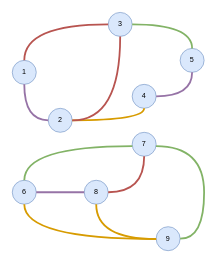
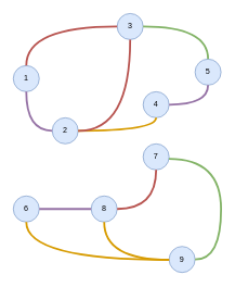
  <mxCell id="0" />
  <mxCell id="1" parent="0" />
  <mxCell id="2" value="3" style="ellipse;whiteSpace=wrap;html=1;aspect=fixed;fillColor=#dae8fc;strokeColor=#6c8ebf;" vertex="1" parent="1"><mxGeometry x="180" y="20" width="40" height="40" as="geometry" /></mxCell>
  <mxCell id="3" value="4" style="ellipse;whiteSpace=wrap;html=1;aspect=fixed;fillColor=#dae8fc;strokeColor=#6c8ebf;" vertex="1" parent="1"><mxGeometry x="220" y="140" width="40" height="40" as="geometry" /></mxCell>
- <mxCell id="4" value="5" style="ellipse;whiteSpace=wrap;html=1;aspect=fixed;fillColor=#dae8fc;strokeColor=#6c8ebf;" vertex="1" parent="1"><mxGeometry x="300" y="80" width="40" height="40" as="geometry" /></mxCell>
+ <mxCell id="4" value="5" style="ellipse;whiteSpace=wrap;html=1;aspect=fixed;fillColor=#dae8fc;strokeColor=#6c8ebf;" vertex="1" parent="1"><mxGeometry x="300" y="90" width="40" height="40" as="geometry" /></mxCell>
  <mxCell id="5" value="1" style="ellipse;whiteSpace=wrap;html=1;aspect=fixed;fillColor=#dae8fc;strokeColor=#6c8ebf;" vertex="1" parent="1"><mxGeometry y="100" width="40" height="40" as="geometry" x="20" /></mxCell>
  <mxCell id="6" value="2" style="ellipse;whiteSpace=wrap;html=1;aspect=fixed;fillColor=#dae8fc;strokeColor=#6c8ebf;" vertex="1" parent="1"><mxGeometry x="80" y="180" width="40" height="40" as="geometry" /></mxCell>
  <mxCell id="7" value="7" style="ellipse;whiteSpace=wrap;html=1;aspect=fixed;fillColor=#dae8fc;strokeColor=#6c8ebf;" vertex="1" parent="1"><mxGeometry x="220" y="220" width="40" height="40" as="geometry" /></mxCell>
  <mxCell id="8" value="8" style="ellipse;whiteSpace=wrap;html=1;aspect=fixed;fillColor=#dae8fc;strokeColor=#6c8ebf;" vertex="1" parent="1"><mxGeometry x="140" y="300" width="40" height="40" as="geometry" /></mxCell>
  <mxCell id="9" value="6" style="ellipse;whiteSpace=wrap;html=1;aspect=fixed;fillColor=#dae8fc;strokeColor=#6c8ebf;" vertex="1" parent="1"><mxGeometry y="300" width="40" height="40" as="geometry" x="20" /></mxCell>
  <mxCell id="10" value="9" style="ellipse;whiteSpace=wrap;html=1;aspect=fixed;fillColor=#dae8fc;strokeColor=#6c8ebf;" vertex="1" parent="1"><mxGeometry x="260" y="377.5" width="40" height="40" as="geometry" /></mxCell>
  <mxCell id="11" value="" style="endArrow=none;html=1;edgeStyle=orthogonalEdgeStyle;curved=1;strokeWidth=3;fillColor=#d5e8d4;strokeColor=#82b366;" edge="1" parent="1" source="2" target="4"><mxGeometry width="50" height="50" relative="1" as="geometry"><mxPoint x="500" y="180" as="sourcePoint" /><mxPoint x="550" y="130" as="targetPoint" /><Array as="points"><mxPoint x="320" y="40" /></Array></mxGeometry></mxCell>
  <mxCell id="12" value="" style="endArrow=none;html=1;edgeStyle=orthogonalEdgeStyle;curved=1;strokeWidth=3;fillColor=#e1d5e7;strokeColor=#9673a6;" edge="1" parent="1" source="3" target="4"><mxGeometry width="50" height="50" relative="1" as="geometry"><mxPoint x="190" y="50" as="sourcePoint" /><mxPoint x="330" y="90" as="targetPoint" /><Array as="points"><mxPoint x="320" y="160" /></Array></mxGeometry></mxCell>
  <mxCell id="13" value="" style="endArrow=none;html=1;edgeStyle=orthogonalEdgeStyle;curved=1;strokeWidth=3;fillColor=#ffe6cc;strokeColor=#d79b00;" edge="1" parent="1" source="3" target="6"><mxGeometry width="50" height="50" relative="1" as="geometry"><mxPoint x="270" y="170" as="sourcePoint" /><mxPoint x="340" y="127.321" as="targetPoint" /><Array as="points"><mxPoint x="240" y="200" /></Array></mxGeometry></mxCell>
  <mxCell id="14" value="" style="endArrow=none;html=1;edgeStyle=orthogonalEdgeStyle;curved=1;strokeWidth=3;fillColor=#f8cecc;strokeColor=#b85450;" edge="1" parent="1" source="2" target="6"><mxGeometry width="50" height="50" relative="1" as="geometry"><mxPoint x="270" y="170" as="sourcePoint" /><mxPoint x="330" y="130" as="targetPoint" /><Array as="points"><mxPoint x="200" y="200" /></Array></mxGeometry></mxCell>
  <mxCell id="15" value="" style="endArrow=none;html=1;edgeStyle=orthogonalEdgeStyle;curved=1;strokeWidth=3;fillColor=#e1d5e7;strokeColor=#9673a6;" edge="1" parent="1" source="6" target="5"><mxGeometry width="50" height="50" relative="1" as="geometry"><mxPoint x="150" y="50" as="sourcePoint" /><mxPoint x="130" y="190" as="targetPoint" /><Array as="points"><mxPoint x="40" y="200" /></Array></mxGeometry></mxCell>
  <mxCell id="16" value="" style="endArrow=none;html=1;edgeStyle=orthogonalEdgeStyle;curved=1;strokeWidth=3;fillColor=#f8cecc;strokeColor=#b85450;" edge="1" parent="1" source="2" target="5"><mxGeometry width="50" height="50" relative="1" as="geometry"><mxPoint x="150" y="50" as="sourcePoint" /><mxPoint x="130" y="190" as="targetPoint" /><Array as="points"><mxPoint x="40" y="40" /></Array></mxGeometry></mxCell>
  <mxCell id="17" value="" style="endArrow=none;html=1;edgeStyle=orthogonalEdgeStyle;curved=1;strokeWidth=3;fillColor=#e1d5e7;strokeColor=#9673a6;" edge="1" parent="1" source="9" target="8"><mxGeometry width="50" height="50" relative="1" as="geometry"><mxPoint x="150" y="10" as="sourcePoint" /><mxPoint x="130" y="150" as="targetPoint" /><Array as="points"><mxPoint x="110" y="320" /><mxPoint x="110" y="320" /></Array></mxGeometry></mxCell>
  <mxCell id="18" value="" style="endArrow=none;html=1;edgeStyle=orthogonalEdgeStyle;curved=1;strokeWidth=3;fillColor=#ffe6cc;strokeColor=#d79b00;" edge="1" parent="1" source="8" target="10"><mxGeometry width="50" height="50" relative="1" as="geometry"><mxPoint x="110" y="330" as="sourcePoint" /><mxPoint x="190" y="330" as="targetPoint" /><Array as="points"><mxPoint x="160" y="398" /></Array></mxGeometry></mxCell>
  <mxCell id="19" value="" style="endArrow=none;html=1;edgeStyle=orthogonalEdgeStyle;curved=1;strokeWidth=3;fillColor=#f8cecc;strokeColor=#b85450;" edge="1" parent="1" source="8" target="7"><mxGeometry width="50" height="50" relative="1" as="geometry"><mxPoint x="210" y="350" as="sourcePoint" /><mxPoint x="310.006" y="408" as="targetPoint" /><Array as="points"><mxPoint x="240" y="320" /></Array></mxGeometry></mxCell>
- <mxCell id="20" value="" style="endArrow=none;html=1;edgeStyle=orthogonalEdgeStyle;curved=1;strokeWidth=3;fillColor=#d5e8d4;strokeColor=#82b366;" edge="1" parent="1" source="9" target="7"><mxGeometry width="50" height="50" relative="1" as="geometry"><mxPoint x="220" y="312.679" as="sourcePoint" /><mxPoint x="310.006" y="253" as="targetPoint" /><Array as="points"><mxPoint x="40" y="243" /></Array></mxGeometry></mxCell>
  <mxCell id="21" value="" style="endArrow=none;html=1;edgeStyle=orthogonalEdgeStyle;curved=1;strokeWidth=3;fillColor=#d5e8d4;strokeColor=#82b366;" edge="1" parent="1" source="10" target="7"><mxGeometry width="50" height="50" relative="1" as="geometry"><mxPoint x="90" y="310" as="sourcePoint" /><mxPoint x="310.006" y="253" as="targetPoint" /><Array as="points"><mxPoint x="340" y="398" /><mxPoint x="340" y="243" /></Array></mxGeometry></mxCell>
  <mxCell id="22" value="" style="endArrow=none;html=1;edgeStyle=orthogonalEdgeStyle;curved=1;strokeWidth=3;fillColor=#ffe6cc;strokeColor=#d79b00;" edge="1" parent="1" source="9" target="10"><mxGeometry width="50" height="50" relative="1" as="geometry"><mxPoint x="170" y="350" as="sourcePoint" /><mxPoint x="230.006" y="408" as="targetPoint" /><Array as="points"><mxPoint x="40" y="398" /></Array></mxGeometry></mxCell>
